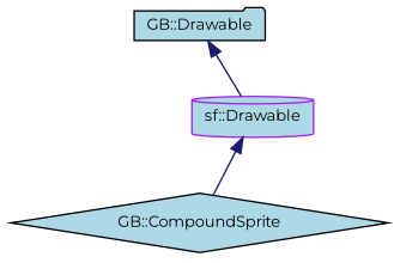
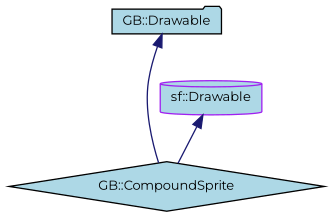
  digraph {
    fontname=Montserrat
    node [color=black fillcolor=lightblue fontname=Montserrat fontsize=10 style=filled]
    edge [color=midnightblue dir=back fontname=Montserrat fontsize=10 labelfontname=Helvetica labelfontsize=10 style=solid]
    n1 [fontcolor=black height=0.2 label="GB::CompoundSprite" shape=diamond width=0.4]
    n2 [height=0.2 label="GB::Drawable" shape=folder width=0.4]
    n3 [color=purple height=0.2 label="sf::Drawable" shape=cylinder width=0.4]
-   n2 -> n3
+   n2 -> n1
    n3 -> n1
  }
